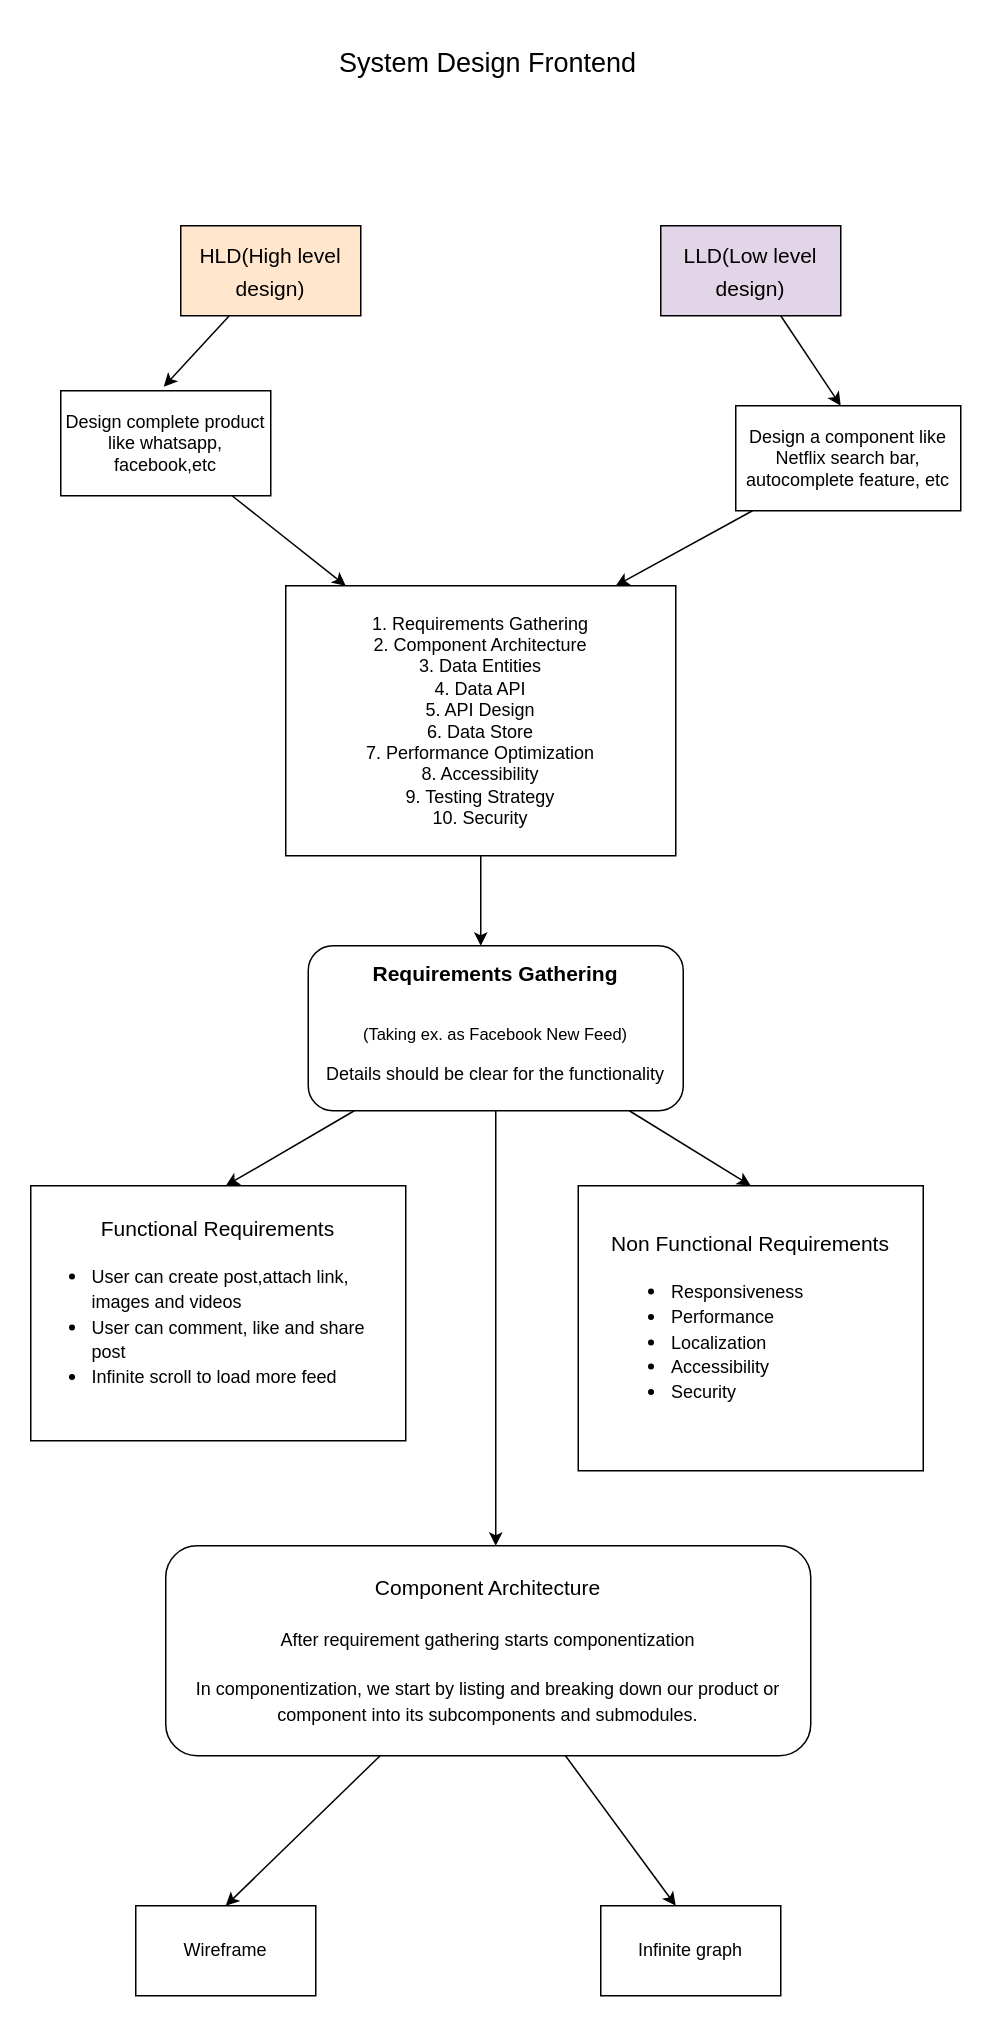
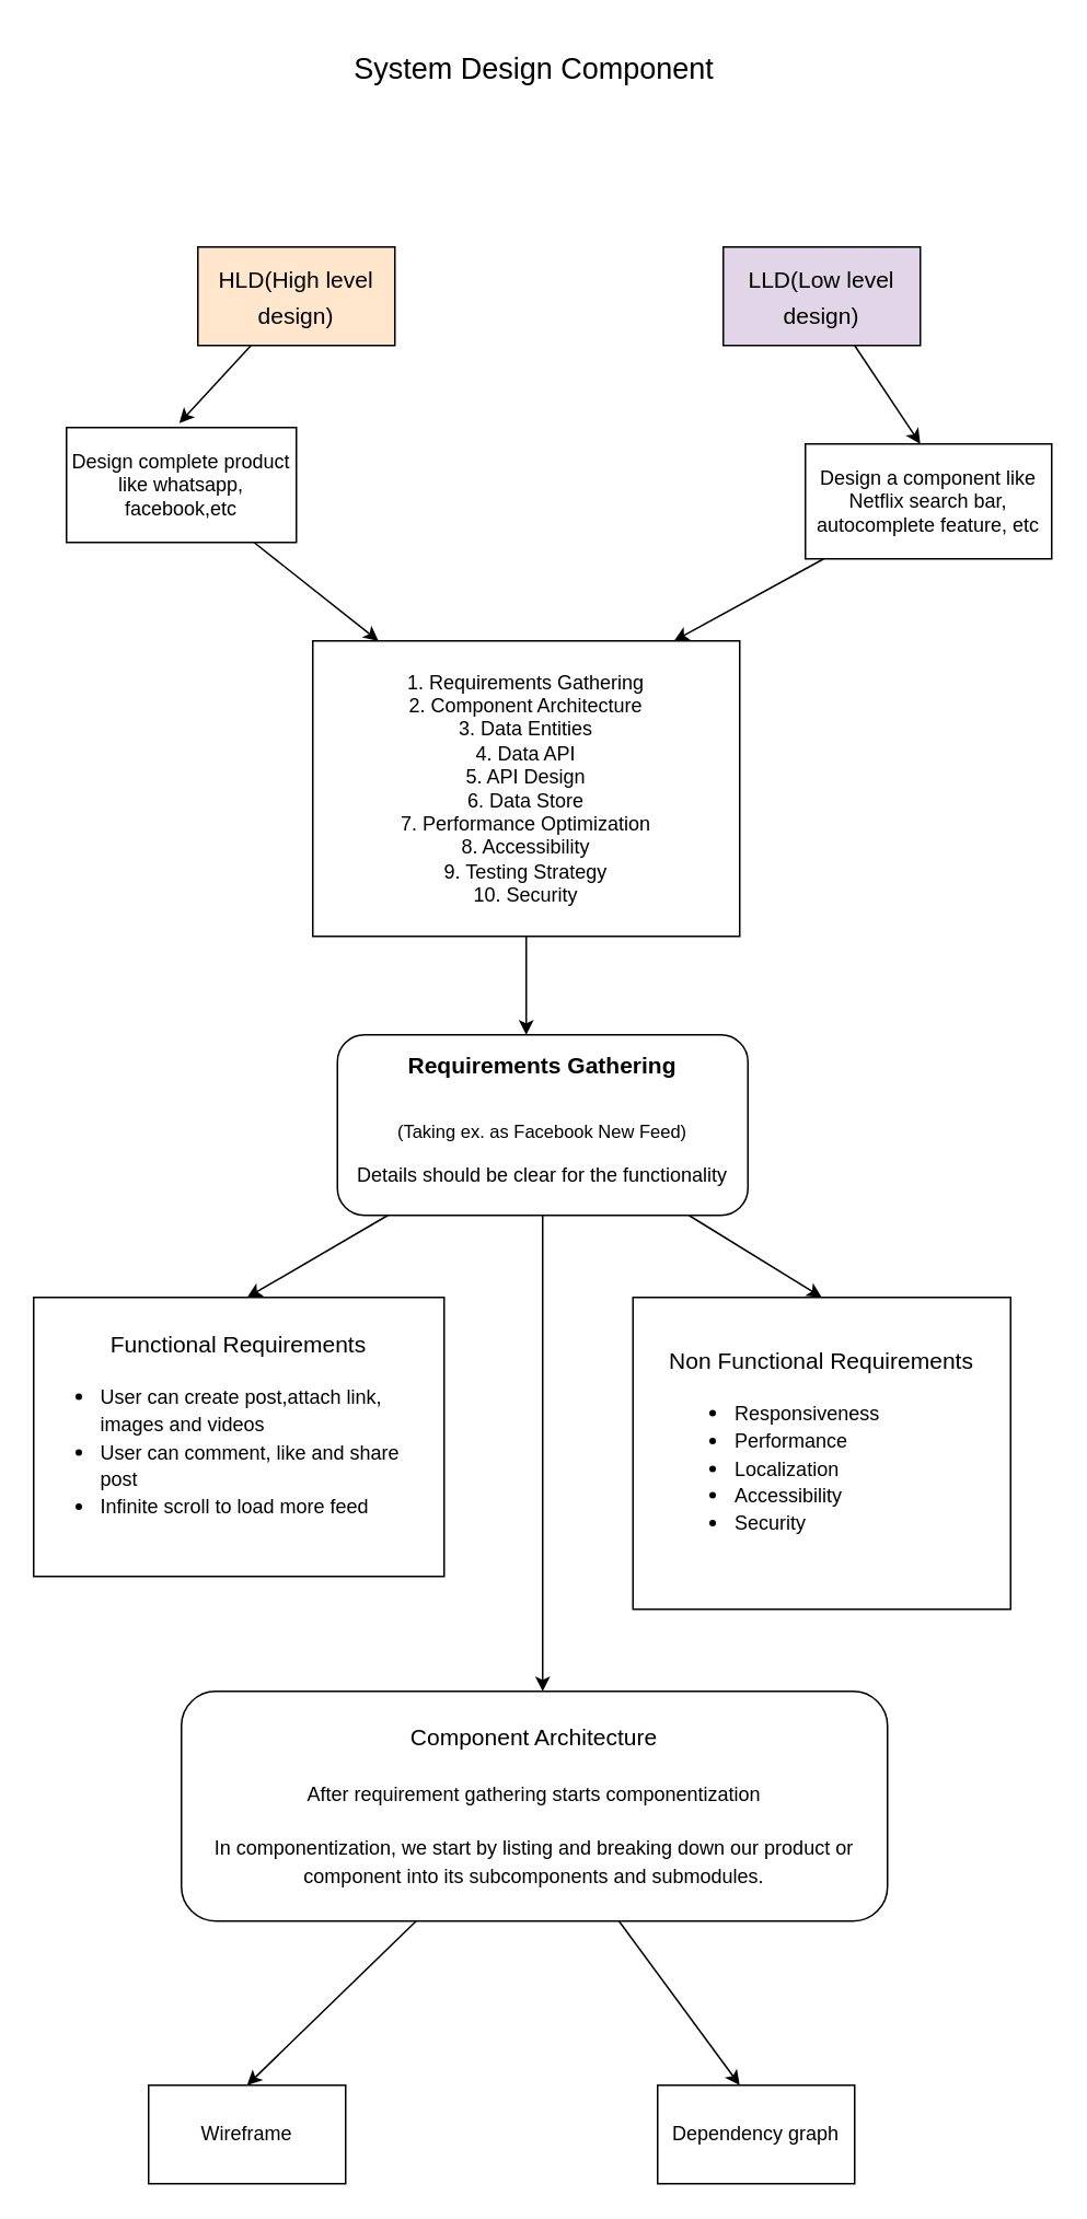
  <mxCell id="0" />
  <mxCell id="1" parent="0" />
- <mxCell id="2" value="&lt;h1&gt;&lt;span style=&quot;font-weight: normal&quot;&gt;&lt;font style=&quot;font-size: 18px&quot;&gt;System Design Frontend&lt;/font&gt;&lt;/span&gt;&lt;/h1&gt;" style="text;html=1;strokeColor=none;fillColor=none;spacing=5;spacingTop=-20;whiteSpace=wrap;overflow=hidden;rounded=0;align=center;" parent="1" vertex="1"><mxGeometry x="195" y="20" width="260" height="60" as="geometry" /></mxCell>
+ <mxCell id="2" value="&lt;h1&gt;&lt;span style=&quot;font-weight: normal&quot;&gt;&lt;font style=&quot;font-size: 18px&quot;&gt;System Design Component&lt;/font&gt;&lt;/span&gt;&lt;/h1&gt;" style="text;html=1;strokeColor=none;fillColor=none;spacing=5;spacingTop=-20;whiteSpace=wrap;overflow=hidden;rounded=0;align=center;" parent="1" vertex="1"><mxGeometry x="195" y="20" width="260" height="60" as="geometry" /></mxCell>
  <mxCell id="3" style="edgeStyle=none;html=1;fontSize=14;entryX=0.429;entryY=-0.033;entryDx=0;entryDy=0;entryPerimeter=0;rounded=0;" parent="1" source="4" edge="1"><mxGeometry relative="1" as="geometry"><mxPoint x="108.7" y="257.36" as="targetPoint" /></mxGeometry></mxCell>
  <mxCell id="4" value="&lt;font style=&quot;font-size: 14px&quot;&gt;HLD(High level design)&lt;/font&gt;" style="rounded=0;whiteSpace=wrap;html=1;fontSize=18;fillColor=#ffe6cc;" parent="1" vertex="1"><mxGeometry x="120" y="150" width="120" height="60" as="geometry" /></mxCell>
  <mxCell id="5" style="edgeStyle=none;html=1;fontSize=14;rounded=0;" parent="1" source="6" edge="1"><mxGeometry relative="1" as="geometry"><mxPoint x="560" y="270" as="targetPoint" /></mxGeometry></mxCell>
  <mxCell id="6" value="&lt;font style=&quot;font-size: 14px&quot;&gt;LLD(Low level design)&lt;/font&gt;" style="rounded=0;whiteSpace=wrap;html=1;fontSize=18;fillColor=#e1d5e7;" parent="1" vertex="1"><mxGeometry x="440" y="150" width="120" height="60" as="geometry" /></mxCell>
  <mxCell id="7" style="edgeStyle=none;html=1;fontSize=12;rounded=0;" parent="1" source="8" edge="1"><mxGeometry relative="1" as="geometry"><mxPoint x="410" y="390" as="targetPoint" /></mxGeometry></mxCell>
  <mxCell id="8" value="Design a component like Netflix search bar, autocomplete feature, etc" style="rounded=0;whiteSpace=wrap;html=1;fontSize=12;" parent="1" vertex="1"><mxGeometry x="490" y="270" width="150" height="70" as="geometry" /></mxCell>
  <mxCell id="9" style="edgeStyle=none;html=1;fontSize=12;rounded=0;" parent="1" source="10" edge="1"><mxGeometry relative="1" as="geometry"><mxPoint x="230" y="390" as="targetPoint" /></mxGeometry></mxCell>
  <mxCell id="10" value="Design complete product like whatsapp, facebook,etc" style="rounded=0;whiteSpace=wrap;html=1;fontSize=12;" parent="1" vertex="1"><mxGeometry x="40" y="260" width="140" height="70" as="geometry" /></mxCell>
  <mxCell id="11" style="edgeStyle=none;html=1;fontFamily=Helvetica;fontSize=12;rounded=0;" parent="1" source="12" edge="1"><mxGeometry relative="1" as="geometry"><mxPoint x="320" y="630" as="targetPoint" /></mxGeometry></mxCell>
  <mxCell id="12" value="&lt;font style=&quot;font-size: 12px&quot;&gt;1. Requirements Gathering&lt;br&gt;2. Component Architecture&lt;br&gt;3. Data Entities&lt;br&gt;4. Data API&lt;br&gt;5. API Design&lt;br&gt;6. Data Store&lt;br&gt;7. Performance Optimization&lt;br&gt;8. Accessibility&lt;br&gt;9. Testing Strategy&lt;br&gt;10. Security&lt;/font&gt;" style="rounded=0;whiteSpace=wrap;html=1;fontSize=12;align=center;" parent="1" vertex="1"><mxGeometry x="190" y="390" width="260" height="180" as="geometry" /></mxCell>
  <mxCell id="13" style="edgeStyle=none;html=1;fontFamily=Helvetica;fontSize=14;rounded=0;" parent="1" source="16" edge="1"><mxGeometry relative="1" as="geometry"><mxPoint x="150" y="790" as="targetPoint" /></mxGeometry></mxCell>
  <mxCell id="14" style="edgeStyle=none;html=1;fontFamily=Helvetica;fontSize=14;rounded=0;" parent="1" source="16" edge="1"><mxGeometry relative="1" as="geometry"><mxPoint x="500" y="790" as="targetPoint" /></mxGeometry></mxCell>
  <mxCell id="15" style="edgeStyle=none;html=1;fontSize=14;" edge="1" parent="1" source="16"><mxGeometry relative="1" as="geometry"><mxPoint x="330" y="1030" as="targetPoint" /></mxGeometry></mxCell>
  <mxCell id="16" value="&lt;h1&gt;&lt;font style=&quot;font-size: 14px&quot;&gt;Requirements Gathering&lt;/font&gt;&lt;/h1&gt;&lt;div&gt;&lt;font style=&quot;font-size: 11px&quot;&gt;(Taking ex. as Facebook New Feed)&lt;/font&gt;&lt;/div&gt;&lt;p style=&quot;font-size: 12px&quot;&gt;Details should be clear for the functionality&lt;/p&gt;&lt;p style=&quot;font-size: 12px&quot;&gt;&lt;br&gt;&lt;/p&gt;" style="rounded=1;whiteSpace=wrap;html=1;fontFamily=Helvetica;fontSize=14;" parent="1" vertex="1"><mxGeometry x="205" y="630" width="250" height="110" as="geometry" /></mxCell>
  <mxCell id="17" value="Functional Requirements&lt;br&gt;&lt;ul&gt;&lt;li style=&quot;text-align: left&quot;&gt;&lt;font style=&quot;font-size: 12px&quot;&gt;User can create post,attach link, images and videos&lt;/font&gt;&lt;/li&gt;&lt;li style=&quot;text-align: left&quot;&gt;&lt;font style=&quot;font-size: 12px&quot;&gt;User can comment, like and share post&lt;/font&gt;&lt;/li&gt;&lt;li style=&quot;text-align: left&quot;&gt;&lt;font style=&quot;font-size: 12px&quot;&gt;Infinite scroll to load more feed&lt;/font&gt;&lt;/li&gt;&lt;/ul&gt;" style="rounded=0;whiteSpace=wrap;html=1;fontFamily=Helvetica;fontSize=14;align=center;" parent="1" vertex="1"><mxGeometry x="20" y="790" width="250" height="170" as="geometry" /></mxCell>
  <mxCell id="18" value="Non Functional Requirements&lt;br&gt;&lt;ul&gt;&lt;li style=&quot;text-align: left&quot;&gt;&lt;span style=&quot;font-size: 12px&quot;&gt;Responsiveness&lt;/span&gt;&lt;/li&gt;&lt;li style=&quot;text-align: left&quot;&gt;&lt;span style=&quot;font-size: 12px&quot;&gt;Performance&lt;/span&gt;&lt;/li&gt;&lt;li style=&quot;text-align: left&quot;&gt;&lt;span style=&quot;font-size: 12px&quot;&gt;Localization&lt;/span&gt;&lt;/li&gt;&lt;li style=&quot;text-align: left&quot;&gt;&lt;span style=&quot;font-size: 12px&quot;&gt;Accessibility&lt;/span&gt;&lt;/li&gt;&lt;li style=&quot;text-align: left&quot;&gt;&lt;span style=&quot;font-size: 12px&quot;&gt;Security&lt;/span&gt;&lt;/li&gt;&lt;/ul&gt;" style="rounded=0;whiteSpace=wrap;html=1;fontFamily=Helvetica;fontSize=14;" parent="1" vertex="1"><mxGeometry x="385" y="790" width="230" height="190" as="geometry" /></mxCell>
  <mxCell id="19" style="edgeStyle=none;html=1;fontSize=12;" edge="1" parent="1" source="21"><mxGeometry relative="1" as="geometry"><mxPoint x="150" y="1270" as="targetPoint" /></mxGeometry></mxCell>
  <mxCell id="20" style="edgeStyle=none;html=1;fontSize=12;" edge="1" parent="1" source="21"><mxGeometry relative="1" as="geometry"><mxPoint x="450" y="1270" as="targetPoint" /></mxGeometry></mxCell>
  <mxCell id="21" value="Component Architecture&lt;br&gt;&lt;br&gt;&lt;font style=&quot;font-size: 12px&quot;&gt;After requirement gathering starts componentization&lt;br&gt;&lt;br&gt;In componentization, we start by listing and breaking down our product or component into its subcomponents and submodules.&lt;/font&gt;" style="rounded=1;whiteSpace=wrap;html=1;labelBackgroundColor=none;fontSize=14;fillColor=default;gradientColor=none;" vertex="1" parent="1"><mxGeometry x="110" y="1030" width="430" height="140" as="geometry" /></mxCell>
  <mxCell id="22" value="Wireframe" style="rounded=0;whiteSpace=wrap;html=1;labelBackgroundColor=none;fontSize=12;fillColor=default;gradientColor=none;" vertex="1" parent="1"><mxGeometry x="90" y="1270" width="120" height="60" as="geometry" /></mxCell>
- <mxCell id="23" value="Infinite graph" style="rounded=0;whiteSpace=wrap;html=1;labelBackgroundColor=none;fontSize=12;fillColor=default;gradientColor=none;" vertex="1" parent="1"><mxGeometry x="400" y="1270" width="120" height="60" as="geometry" /></mxCell>
+ <mxCell id="23" value="Dependency graph" style="rounded=0;whiteSpace=wrap;html=1;labelBackgroundColor=none;fontSize=12;fillColor=default;gradientColor=none;" vertex="1" parent="1"><mxGeometry x="400" y="1270" width="120" height="60" as="geometry" /></mxCell>
